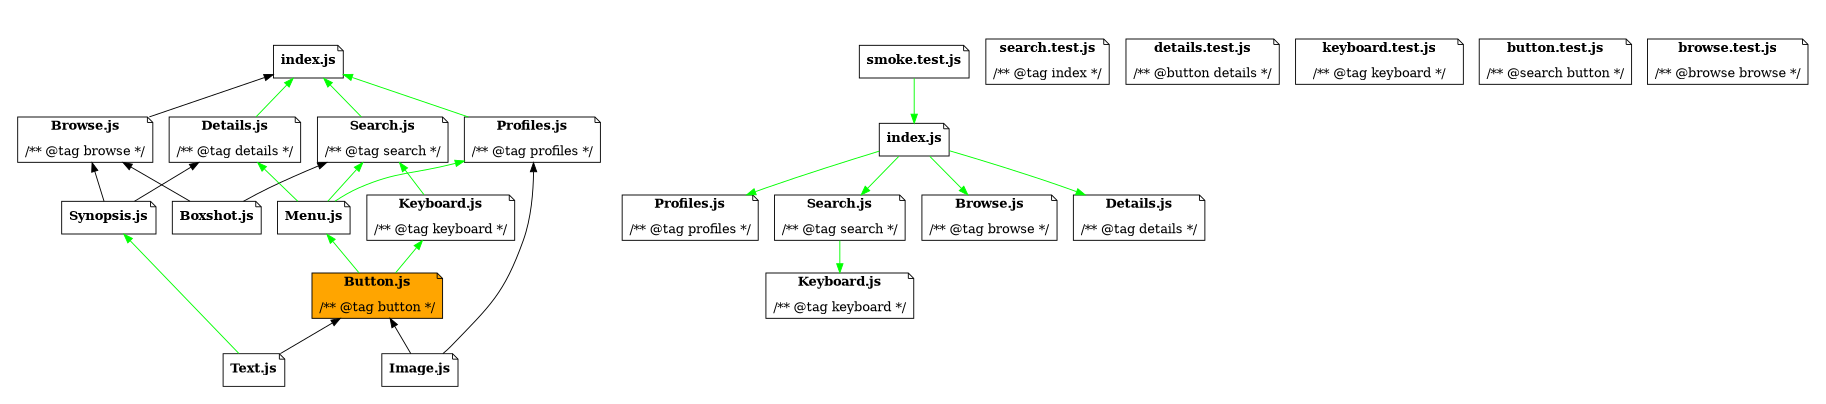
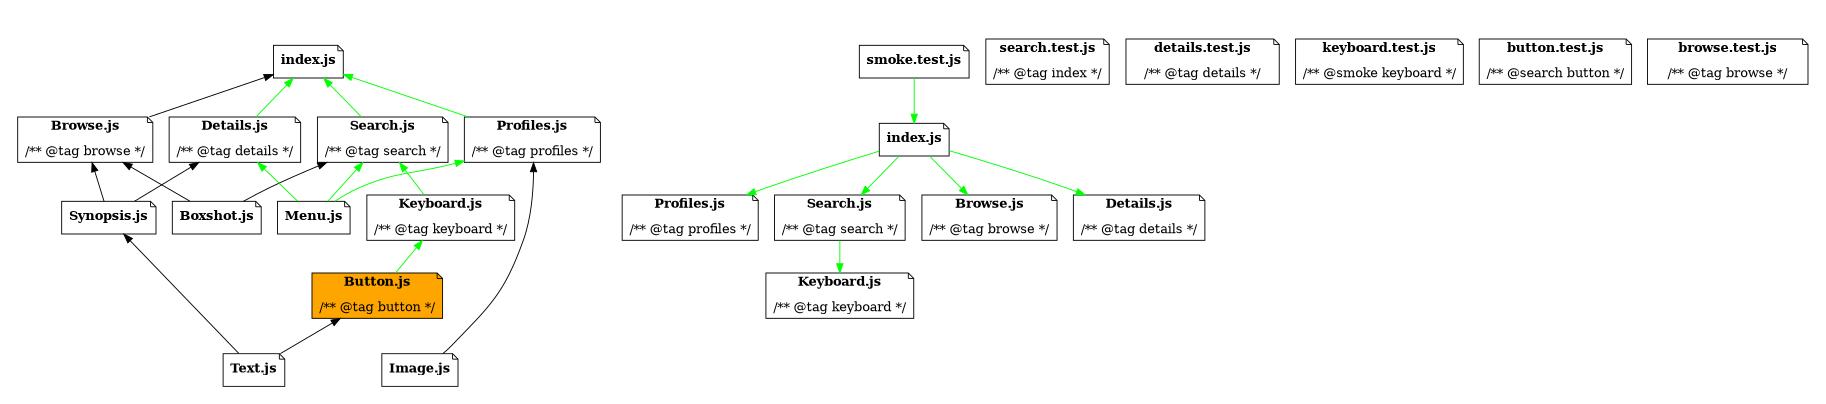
  digraph {
    fontname="Helvetica,Arial,sans-serif"
    shape=box
    style=rounded
    node [shape=note style=rounded]
    edge [color=green dir=back]
    n1 [label=<<b>index.js</b>>]
    n2 [label=<<b>Profiles.js</b><br/><br/>/** @tag profiles */>]
    n3 [label=<<b>Search.js</b><br/><br/>/** @tag search */>]
    n4 [label=<<b>Details.js</b><br/><br/>/** @tag details */>]
    n5 [label=<<b>Browse.js</b><br/><br/>/** @tag browse */>]
    n6 [label=<<b>Menu.js</b>>]
    n7 [label=<<b>Image.js</b>>]
    n8 [label=<<b>Keyboard.js</b><br/><br/>/** @tag keyboard */>]
    n9 [label=<<b>Boxshot.js</b>>]
    n10 [label=<<b>Synopsis.js</b>>]
    n11 [fillcolor=orange label=<<b>Button.js</b><br/><br/>/** @tag button */> style=filled]
    n12 [label=<<b>Text.js</b>>]
-   n13 [label=<<b>browse.test.js</b><br/><br/>/** @browse browse */>]
+   n13 [label=<<b>browse.test.js</b><br/><br/>/** @tag browse */>]
    n14 [label=<<b>button.test.js</b><br/><br/>/** @search button */>]
-   n15 [label=<<b>keyboard.test.js</b><br/><br/>/** @tag keyboard */>]
-   n16 [label=<<b>details.test.js</b><br/><br/>/** @button details */>]
+   n15 [label=<<b>keyboard.test.js</b><br/><br/>/** @smoke keyboard */>]
+   n16 [label=<<b>details.test.js</b><br/><br/>/** @tag details */>]
    n17 [label=<<b>search.test.js</b><br/><br/>/** @tag index */>]
    n18 [label=<<b>smoke.test.js</b>>]
    n19 [label=<<b>index.js</b>>]
    n20 [label=<<b>Search.js</b><br/><br/>/** @tag search */>]
    n21 [label=<<b>Profiles.js</b><br/><br/>/** @tag profiles */>]
    n22 [label=<<b>Details.js</b><br/><br/>/** @tag details */>]
    n23 [label=<<b>Browse.js</b><br/><br/>/** @tag browse */>]
    n24 [label=<<b>Keyboard.js</b><br/><br/>/** @tag keyboard */>]
    subgraph sub_1 {
      cluster=true
      label=<<b>Application</b>>
      n1
      n2
      n3
      n4
      n5
      n6
      n7
      n8
      n9
      n10
      n11
      n12
    }
    subgraph sub_2 {
      cluster=true
      label=<<b>Functional Tests</b>>
      n13
      n14
      n15
      n16
      n17
      n18
      n19
    }
    subgraph sub_3 {
      cluster=true
      label=<<b>Page Object Model</b>>
      labelloc=b
      n20
      n21
      n22
      n23
      n24
    }
    n1 -> n2
    n1 -> n3
    n1 -> n4
    n1 -> n5 [color=""]
    n2 -> n6
    n2 -> n7 [color=""]
    n3 -> n6
    n3 -> n8
    n3 -> n9 [color=""]
    n4 -> n6
    n4 -> n10 [color=""]
    n5 -> n9 [color=""]
    n5 -> n10 [color=""]
-   n6 -> n11
    n8 -> n11
-   n10 -> n12
-   n11 -> n7 [color=""]
+   n10 -> n12 [color=""]
    n11 -> n12 [color=""]
    n18 -> n19 [dir=""]
    n19 -> n20 [dir=""]
    n19 -> n21 [dir=""]
    n19 -> n22 [dir=""]
    n19 -> n23 [dir=""]
    n20 -> n24 [dir=""]
  }
